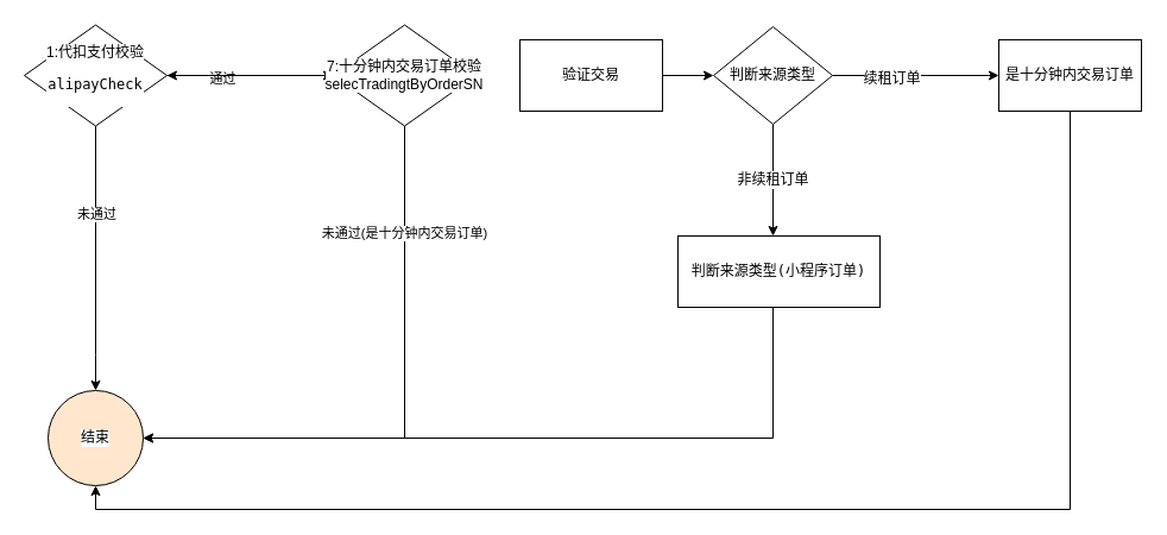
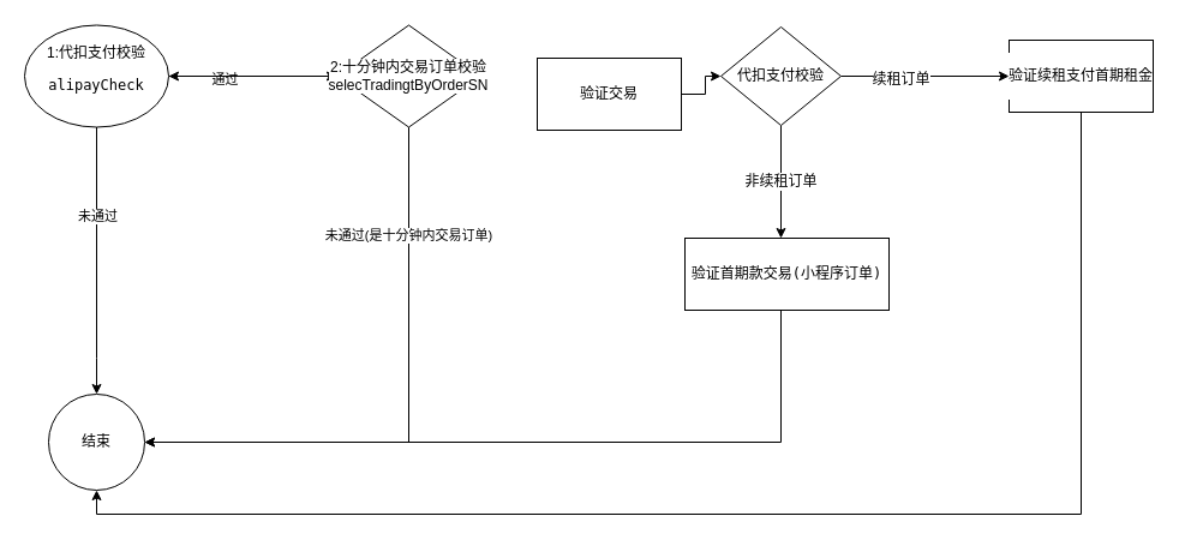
  <mxCell id="0" />
  <mxCell id="1" parent="0" />
  <mxCell id="2" style="edgeStyle=orthogonalEdgeStyle;rounded=0;orthogonalLoop=1;jettySize=auto;html=1;fontColor=#000000;" edge="1" parent="1" source="6"><mxGeometry relative="1" as="geometry"><mxPoint x="80" y="328" as="targetPoint" /><Array as="points"><mxPoint x="80" y="298" /><mxPoint x="80" y="298" /></Array></mxGeometry></mxCell>
  <mxCell id="3" value="未通过" style="edgeLabel;html=1;align=center;verticalAlign=middle;resizable=0;points=[];fontColor=#000000;" vertex="1" connectable="0" parent="2"><mxGeometry x="-0.339" relative="1" as="geometry"><mxPoint as="offset" /></mxGeometry></mxCell>
  <mxCell id="4" style="edgeStyle=orthogonalEdgeStyle;rounded=0;orthogonalLoop=1;jettySize=auto;html=1;fontColor=#000000;" edge="1" parent="1" source="6"><mxGeometry relative="1" as="geometry"><mxPoint x="280" y="63" as="targetPoint" /></mxGeometry></mxCell>
  <mxCell id="5" value="通过" style="edgeLabel;html=1;align=center;verticalAlign=middle;resizable=0;points=[];fontColor=#000000;" vertex="1" connectable="0" parent="4"><mxGeometry x="-0.343" y="-2" relative="1" as="geometry"><mxPoint as="offset" /></mxGeometry></mxCell>
- <mxCell id="6" value="1:代扣支付校验&lt;br&gt;&lt;pre style=&quot;&quot;&gt;alipayCheck&lt;/pre&gt;" style="rhombus;whiteSpace=wrap;html=1;labelBackgroundColor=#FFFFFF;fontColor=#000000;" vertex="1" parent="1"><mxGeometry x="20" y="20.5" width="120" height="85" as="geometry" /></mxCell>
- <mxCell id="7" value="结束" style="ellipse;whiteSpace=wrap;html=1;aspect=fixed;labelBackgroundColor=#FFFFFF;fontColor=#000000;fillColor=#ffe6cc;" vertex="1" parent="1"><mxGeometry x="40" y="328" width="80" height="80" as="geometry" /></mxCell>
+ <mxCell id="6" value="1:代扣支付校验&lt;br&gt;&lt;pre style=&quot;&quot;&gt;alipayCheck&lt;/pre&gt;" style="ellipse;whiteSpace=wrap;html=1;labelBackgroundColor=#FFFFFF;fontColor=#000000;" vertex="1" parent="1"><mxGeometry x="20" y="20.5" width="120" height="85" as="geometry" /></mxCell>
+ <mxCell id="7" value="结束" style="ellipse;whiteSpace=wrap;html=1;aspect=fixed;labelBackgroundColor=#FFFFFF;fontColor=#000000;" vertex="1" parent="1"><mxGeometry x="40" y="328" width="80" height="80" as="geometry" /></mxCell>
  <mxCell id="8" style="edgeStyle=orthogonalEdgeStyle;rounded=0;orthogonalLoop=1;jettySize=auto;html=1;entryX=1;entryY=0.5;entryDx=0;entryDy=0;fontColor=#000000;" edge="1" parent="1" source="11" target="7"><mxGeometry relative="1" as="geometry"><Array as="points"><mxPoint x="340" y="368" /></Array></mxGeometry></mxCell>
  <mxCell id="9" value="未通过(是十分钟内交易订单)" style="edgeLabel;html=1;align=center;verticalAlign=middle;resizable=0;points=[];fontColor=#000000;" vertex="1" connectable="0" parent="8"><mxGeometry x="-0.633" y="-1" relative="1" as="geometry"><mxPoint y="1" as="offset" /></mxGeometry></mxCell>
  <mxCell id="10" style="edgeStyle=orthogonalEdgeStyle;rounded=0;orthogonalLoop=1;jettySize=auto;html=1;fontColor=#000000;" edge="1" parent="1" source="11" target="6"><mxGeometry relative="1" as="geometry"><mxPoint x="480" y="63" as="targetPoint" /></mxGeometry></mxCell>
- <mxCell id="11" value="7:十分钟内交易订单校验selecTradingtByOrderSN" style="rhombus;whiteSpace=wrap;html=1;labelBackgroundColor=#FFFFFF;fontColor=#000000;" vertex="1" parent="1"><mxGeometry x="280" y="20.5" width="120" height="85" as="geometry" /></mxCell>
+ <mxCell id="11" value="2:十分钟内交易订单校验selecTradingtByOrderSN" style="rhombus;whiteSpace=wrap;html=1;labelBackgroundColor=#FFFFFF;fontColor=#000000;" vertex="1" parent="1"><mxGeometry x="280" y="20.5" width="120" height="85" as="geometry" /></mxCell>
  <mxCell id="12" style="edgeStyle=orthogonalEdgeStyle;rounded=0;orthogonalLoop=1;jettySize=auto;html=1;entryX=0;entryY=0.5;entryDx=0;entryDy=0;fontSize=12;fontColor=#000000;" edge="1" parent="1" source="13" target="17"><mxGeometry relative="1" as="geometry" /></mxCell>
- <mxCell id="13" value="验证交易" style="rounded=0;whiteSpace=wrap;html=1;labelBackgroundColor=#FFFFFF;fontColor=#000000;" vertex="1" parent="1"><mxGeometry x="437" y="33" width="120" height="60" as="geometry" /></mxCell>
+ <mxCell id="13" value="验证交易" style="rounded=0;whiteSpace=wrap;html=1;labelBackgroundColor=#FFFFFF;fontColor=#000000;" vertex="1" parent="1"><mxGeometry x="447" y="48" width="120" height="60" as="geometry" /></mxCell>
  <mxCell id="14" style="edgeStyle=orthogonalEdgeStyle;rounded=0;orthogonalLoop=1;jettySize=auto;html=1;fontSize=12;fontColor=#000000;" edge="1" parent="1" source="17" target="19"><mxGeometry relative="1" as="geometry"><mxPoint x="800" y="63" as="targetPoint" /></mxGeometry></mxCell>
  <mxCell id="15" value="续租订单" style="edgeLabel;html=1;align=center;verticalAlign=middle;resizable=0;points=[];fontSize=12;fontColor=#000000;" vertex="1" connectable="0" parent="14"><mxGeometry x="-0.3" y="-2" relative="1" as="geometry"><mxPoint as="offset" /></mxGeometry></mxCell>
  <mxCell id="16" value="非续租订单" style="edgeStyle=orthogonalEdgeStyle;rounded=0;orthogonalLoop=1;jettySize=auto;html=1;fontSize=12;fontColor=#000000;" edge="1" parent="1" source="17"><mxGeometry relative="1" as="geometry"><mxPoint x="650" y="198" as="targetPoint" /></mxGeometry></mxCell>
- <mxCell id="17" value="判断来源类型" style="rhombus;whiteSpace=wrap;html=1;labelBackgroundColor=#FFFFFF;fontSize=12;fontColor=#000000;" vertex="1" parent="1"><mxGeometry x="600" y="22" width="100" height="82" as="geometry" /></mxCell>
+ <mxCell id="17" value="代扣支付校验" style="rhombus;whiteSpace=wrap;html=1;labelBackgroundColor=#FFFFFF;fontSize=12;fontColor=#000000;" vertex="1" parent="1"><mxGeometry x="600" y="22" width="100" height="82" as="geometry" /></mxCell>
  <mxCell id="18" style="edgeStyle=orthogonalEdgeStyle;rounded=0;orthogonalLoop=1;jettySize=auto;html=1;entryX=0.5;entryY=1;entryDx=0;entryDy=0;fontSize=12;fontColor=#000000;" edge="1" parent="1" source="19" target="7"><mxGeometry relative="1" as="geometry"><Array as="points"><mxPoint x="900" y="428" /><mxPoint x="80" y="428" /></Array></mxGeometry></mxCell>
- <mxCell id="19" value="&lt;pre style=&quot;&quot;&gt;是十分钟内交易订单&lt;/pre&gt;" style="rounded=0;whiteSpace=wrap;html=1;labelBackgroundColor=#FFFFFF;fontSize=12;fontColor=#000000;" vertex="1" parent="1"><mxGeometry x="840" y="33" width="120" height="60" as="geometry" /></mxCell>
+ <mxCell id="19" value="&lt;pre style=&quot;&quot;&gt;验证续租支付首期租金&lt;/pre&gt;" style="rounded=0;whiteSpace=wrap;html=1;labelBackgroundColor=#FFFFFF;fontSize=12;fontColor=#000000;" vertex="1" parent="1"><mxGeometry x="840" y="33" width="120" height="60" as="geometry" /></mxCell>
  <mxCell id="20" style="edgeStyle=orthogonalEdgeStyle;rounded=0;orthogonalLoop=1;jettySize=auto;html=1;fontSize=12;fontColor=#000000;" edge="1" parent="1" source="21"><mxGeometry relative="1" as="geometry"><mxPoint x="120" y="368" as="targetPoint" /><Array as="points"><mxPoint x="650" y="368" /></Array></mxGeometry></mxCell>
- <mxCell id="21" value="&lt;pre style=&quot;&quot;&gt;&lt;pre style=&quot;&quot;&gt;判断来源类型(小程序订单)&lt;/pre&gt;&lt;/pre&gt;" style="rounded=0;whiteSpace=wrap;html=1;labelBackgroundColor=#FFFFFF;fontSize=12;fontColor=#000000;" vertex="1" parent="1"><mxGeometry x="570" y="198" width="170" height="60" as="geometry" /></mxCell>
+ <mxCell id="21" value="&lt;pre style=&quot;&quot;&gt;&lt;pre style=&quot;&quot;&gt;验证首期款交易(小程序订单)&lt;/pre&gt;&lt;/pre&gt;" style="rounded=0;whiteSpace=wrap;html=1;labelBackgroundColor=#FFFFFF;fontSize=12;fontColor=#000000;" vertex="1" parent="1"><mxGeometry x="570" y="198" width="170" height="60" as="geometry" /></mxCell>
